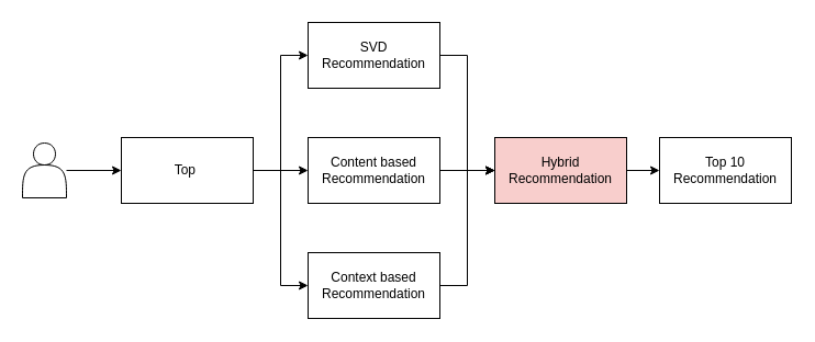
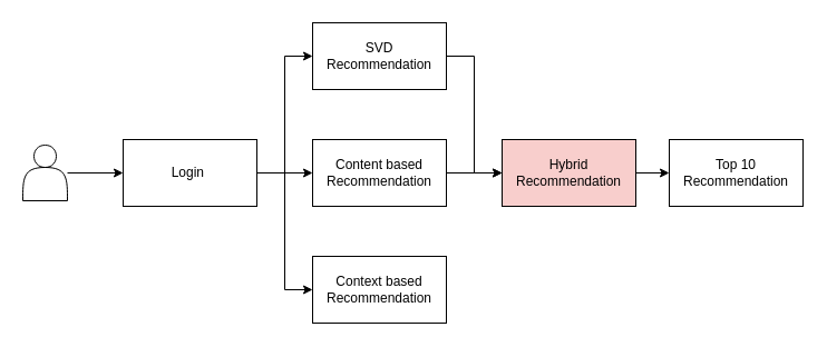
  <mxCell id="0" />
  <mxCell id="1" parent="0" />
  <mxCell id="2" value="" style="edgeStyle=orthogonalEdgeStyle;rounded=0;orthogonalLoop=1;jettySize=auto;html=1;" edge="1" parent="1" source="3" target="16"><mxGeometry relative="1" as="geometry" /></mxCell>
  <mxCell id="3" value="" style="shape=actor;whiteSpace=wrap;html=1;" vertex="1" parent="1"><mxGeometry x="20" y="130" width="40" height="50" as="geometry" /></mxCell>
  <mxCell id="4" value="Top 10 Recommendation" style="rounded=0;whiteSpace=wrap;html=1;" vertex="1" parent="1"><mxGeometry x="600" y="125" width="120" height="60" as="geometry" /></mxCell>
  <mxCell id="5" value="" style="edgeStyle=orthogonalEdgeStyle;rounded=0;orthogonalLoop=1;jettySize=auto;html=1;" edge="1" parent="1" source="6" target="4"><mxGeometry relative="1" as="geometry" /></mxCell>
  <mxCell id="6" value="Hybrid Recommendation" style="rounded=0;whiteSpace=wrap;html=1;fillColor=#f8cecc;" vertex="1" parent="1"><mxGeometry x="450" y="125" width="120" height="60" as="geometry" /></mxCell>
- <mxCell id="7" style="edgeStyle=orthogonalEdgeStyle;rounded=0;orthogonalLoop=1;jettySize=auto;html=1;entryX=0;entryY=0.5;entryDx=0;entryDy=0;" edge="1" parent="1" source="8" target="6"><mxGeometry relative="1" as="geometry" /></mxCell>
  <mxCell id="8" value="Context based Recommendation" style="rounded=0;whiteSpace=wrap;html=1;" vertex="1" parent="1"><mxGeometry x="280" y="230" width="120" height="60" as="geometry" /></mxCell>
  <mxCell id="9" value="" style="edgeStyle=orthogonalEdgeStyle;rounded=0;orthogonalLoop=1;jettySize=auto;html=1;" edge="1" parent="1" source="10" target="6"><mxGeometry relative="1" as="geometry" /></mxCell>
  <mxCell id="10" value="Content based Recommendation" style="rounded=0;whiteSpace=wrap;html=1;" vertex="1" parent="1"><mxGeometry x="280" y="125" width="120" height="60" as="geometry" /></mxCell>
  <mxCell id="11" style="edgeStyle=orthogonalEdgeStyle;rounded=0;orthogonalLoop=1;jettySize=auto;html=1;entryX=0;entryY=0.5;entryDx=0;entryDy=0;" edge="1" parent="1" source="12" target="6"><mxGeometry relative="1" as="geometry" /></mxCell>
  <mxCell id="12" value="SVD Recommendation" style="rounded=0;whiteSpace=wrap;html=1;" vertex="1" parent="1"><mxGeometry x="280" y="20" width="120" height="60" as="geometry" /></mxCell>
  <mxCell id="13" value="" style="edgeStyle=orthogonalEdgeStyle;rounded=0;orthogonalLoop=1;jettySize=auto;html=1;" edge="1" parent="1" source="16" target="10"><mxGeometry relative="1" as="geometry" /></mxCell>
  <mxCell id="14" style="edgeStyle=orthogonalEdgeStyle;rounded=0;orthogonalLoop=1;jettySize=auto;html=1;entryX=0;entryY=0.5;entryDx=0;entryDy=0;" edge="1" parent="1" source="16" target="12"><mxGeometry relative="1" as="geometry" /></mxCell>
  <mxCell id="15" style="edgeStyle=orthogonalEdgeStyle;rounded=0;orthogonalLoop=1;jettySize=auto;html=1;entryX=0;entryY=0.5;entryDx=0;entryDy=0;" edge="1" parent="1" source="16" target="8"><mxGeometry relative="1" as="geometry" /></mxCell>
- <mxCell id="16" value="Top&amp;nbsp;" style="rounded=0;whiteSpace=wrap;html=1;" vertex="1" parent="1"><mxGeometry x="110" y="125" width="120" height="60" as="geometry" /></mxCell>
+ <mxCell id="16" value="Login&amp;nbsp;" style="rounded=0;whiteSpace=wrap;html=1;" vertex="1" parent="1"><mxGeometry x="110" y="125" width="120" height="60" as="geometry" /></mxCell>
